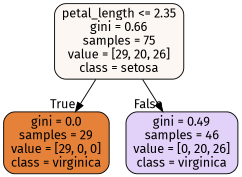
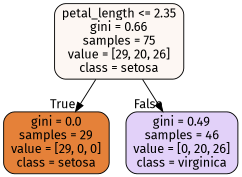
  digraph {
    fontname="Fira Sans"
    node [color=black fontname="Fira Sans" shape=box style="filled, rounded"]
    edge [fontname="Fira Sans" labeldistance=2.5]
    n1 [fillcolor="#fdf7f3" label="petal_length <= 2.35\ngini = 0.66\nsamples = 75\nvalue = [29, 20, 26]\nclass = setosa"]
-   n2 [fillcolor="#e58139" label="gini = 0.0\nsamples = 29\nvalue = [29, 0, 0]\nclass = virginica"]
+   n2 [fillcolor="#e58139" label="gini = 0.0\nsamples = 29\nvalue = [29, 0, 0]\nclass = setosa"]
    n3 [fillcolor="#e2d1f9" label="gini = 0.49\nsamples = 46\nvalue = [0, 20, 26]\nclass = virginica"]
    n1 -> n2 [headlabel=True labelangle=45]
    n1 -> n3 [headlabel=False labelangle=-45]
  }
